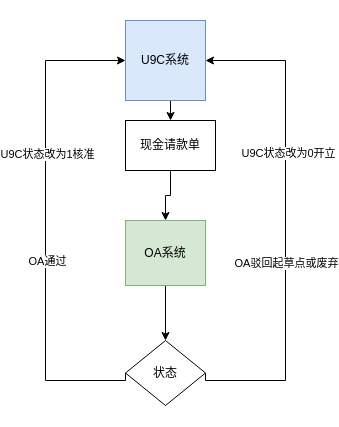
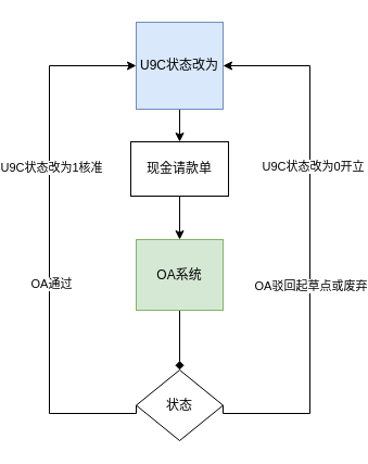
  <mxCell id="0" />
  <mxCell id="1" parent="0" />
  <mxCell id="2" style="edgeStyle=orthogonalEdgeStyle;rounded=0;orthogonalLoop=1;jettySize=auto;html=1;exitX=0.5;exitY=1;exitDx=0;exitDy=0;entryX=0.5;entryY=0;entryDx=0;entryDy=0;" edge="1" parent="1" source="3" target="5"><mxGeometry relative="1" as="geometry" /></mxCell>
- <mxCell id="3" value="U9C系统" style="whiteSpace=wrap;html=1;aspect=fixed;fillColor=#dae8fc;strokeColor=#6c8ebf;" vertex="1" parent="1"><mxGeometry x="100" y="20" width="80" height="80" as="geometry" /></mxCell>
+ <mxCell id="3" value="U9C状态改为" style="whiteSpace=wrap;html=1;aspect=fixed;fillColor=#dae8fc;strokeColor=#6c8ebf;" vertex="1" parent="1"><mxGeometry x="100" y="20" width="80" height="80" as="geometry" /></mxCell>
  <mxCell id="4" style="edgeStyle=orthogonalEdgeStyle;rounded=0;orthogonalLoop=1;jettySize=auto;html=1;exitX=0.5;exitY=1;exitDx=0;exitDy=0;entryX=0.5;entryY=0;entryDx=0;entryDy=0;" edge="1" parent="1" source="5" target="7"><mxGeometry relative="1" as="geometry" /></mxCell>
- <mxCell id="5" value="现金请款单" style="rounded=0;whiteSpace=wrap;html=1;" vertex="1" parent="1"><mxGeometry x="100" y="120" width="90" height="50" as="geometry" /></mxCell>
- <mxCell id="6" style="edgeStyle=orthogonalEdgeStyle;rounded=0;orthogonalLoop=1;jettySize=auto;html=1;exitX=0.5;exitY=1;exitDx=0;exitDy=0;entryX=0.5;entryY=0;entryDx=0;entryDy=0;" edge="1" parent="1" source="7" target="14"><mxGeometry relative="1" as="geometry" /></mxCell>
+ <mxCell id="5" value="现金请款单" style="rounded=0;whiteSpace=wrap;html=1;" vertex="1" parent="1"><mxGeometry x="95" y="130" width="90" height="50" as="geometry" /></mxCell>
+ <mxCell id="6" style="edgeStyle=orthogonalEdgeStyle;rounded=0;orthogonalLoop=1;jettySize=auto;html=1;exitX=0.5;exitY=1;exitDx=0;exitDy=0;entryX=0.5;entryY=0;entryDx=0;entryDy=0;endArrow=diamond;" edge="1" parent="1" source="7" target="14"><mxGeometry relative="1" as="geometry" /></mxCell>
  <mxCell id="7" value="OA系统" style="whiteSpace=wrap;html=1;aspect=fixed;fillColor=#d5e8d4;strokeColor=#82b366;" vertex="1" parent="1"><mxGeometry x="100" y="220" width="80" height="65" as="geometry" /></mxCell>
  <mxCell id="8" style="edgeStyle=orthogonalEdgeStyle;rounded=0;orthogonalLoop=1;jettySize=auto;html=1;exitX=1;exitY=0.5;exitDx=0;exitDy=0;entryX=1;entryY=0.5;entryDx=0;entryDy=0;" edge="1" parent="1" source="14" target="3"><mxGeometry relative="1" as="geometry"><Array as="points"><mxPoint x="260" y="380" /><mxPoint x="260" y="60" /></Array></mxGeometry></mxCell>
  <mxCell id="9" value="OA驳回起草点或废弃" style="edgeLabel;html=1;align=center;verticalAlign=middle;resizable=0;points=[];" vertex="1" connectable="0" parent="8"><mxGeometry x="-0.158" relative="1" as="geometry"><mxPoint as="offset" /></mxGeometry></mxCell>
  <mxCell id="10" value="U9C状态改为0开立" style="edgeLabel;html=1;align=center;verticalAlign=middle;resizable=0;points=[];" vertex="1" connectable="0" parent="8"><mxGeometry x="0.292" y="-2" relative="1" as="geometry"><mxPoint as="offset" /></mxGeometry></mxCell>
  <mxCell id="11" style="edgeStyle=orthogonalEdgeStyle;rounded=0;orthogonalLoop=1;jettySize=auto;html=1;exitX=0;exitY=0.5;exitDx=0;exitDy=0;entryX=0;entryY=0.5;entryDx=0;entryDy=0;" edge="1" parent="1" source="14" target="3"><mxGeometry relative="1" as="geometry"><Array as="points"><mxPoint x="20" y="380" /><mxPoint x="20" y="60" /></Array></mxGeometry></mxCell>
  <mxCell id="12" value="OA通过" style="edgeLabel;html=1;align=center;verticalAlign=middle;resizable=0;points=[];" vertex="1" connectable="0" parent="11"><mxGeometry x="-0.15" y="-1" relative="1" as="geometry"><mxPoint as="offset" /></mxGeometry></mxCell>
  <mxCell id="13" value="U9C状态改为1核准" style="edgeLabel;html=1;align=center;verticalAlign=middle;resizable=0;points=[];" vertex="1" connectable="0" parent="11"><mxGeometry x="0.287" y="-1" relative="1" as="geometry"><mxPoint as="offset" /></mxGeometry></mxCell>
  <mxCell id="14" value="状态" style="rhombus;whiteSpace=wrap;html=1;" vertex="1" parent="1"><mxGeometry x="100" y="340" width="80" height="65" as="geometry" /></mxCell>
